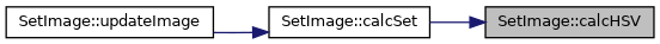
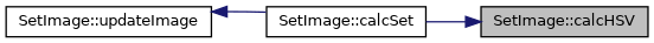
  digraph {
    rankdir=RL
    node [color=black fillcolor=white fontname=Helvetica fontsize=10 shape=record style=filled]
    edge [color=midnightblue dir=back fontname=Helvetica fontsize=10 labelfontname=Helvetica labelfontsize=10 style=solid]
    n1 [fillcolor=grey75 fontcolor=black height=0.2 label="SetImage::calcHSV" width=0.4]
    n2 [height=0.2 label="SetImage::calcSet" width=0.4]
    n3 [height=0.2 label="SetImage::updateImage" width=0.4]
    n1 -> n2
-   n2 -> n3
+   n3 -> n2
  }
